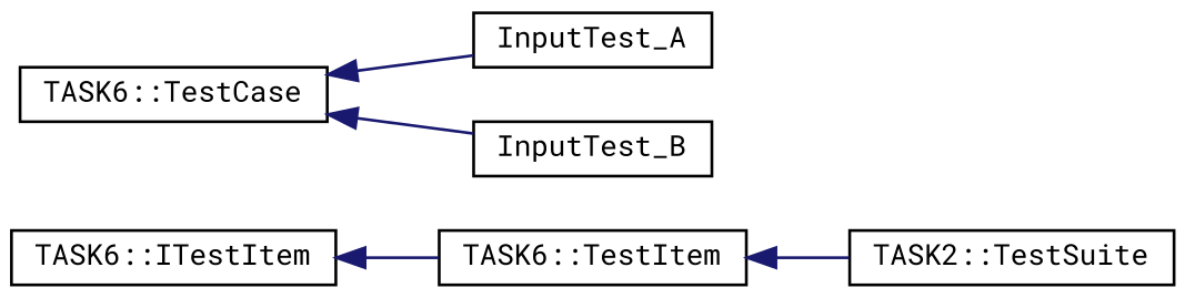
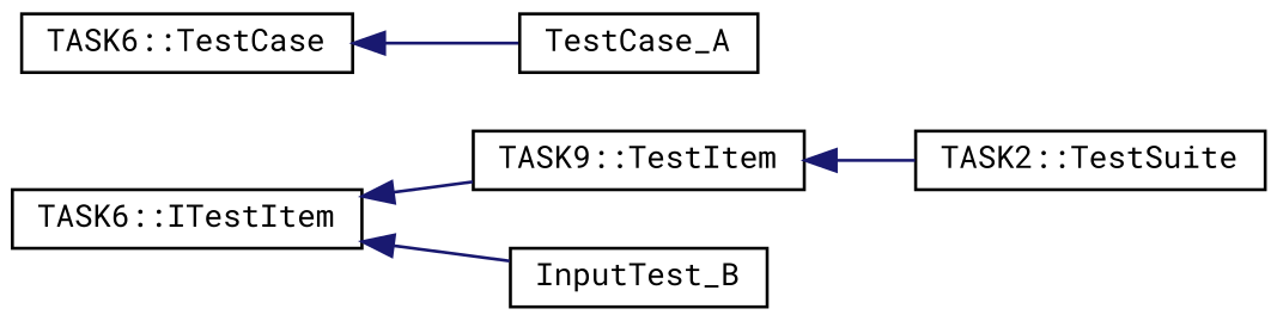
  digraph {
    fontname="Roboto Mono"
    rankdir=LR
    node [color=black fillcolor=white fontname="Roboto Mono" fontsize=10 shape=record style=filled]
    edge [color=midnightblue dir=back fontname="Roboto Mono" fontsize=10 labelfontname=Helvetica labelfontsize=10 style=solid]
    n1 [height=0.2 label="TASK6::ITestItem" width=0.4]
-   n2 [height=0.2 label="TASK6::TestItem" width=0.4]
+   n2 [height=0.2 label="TASK9::TestItem" width=0.4]
    n3 [height=0.2 label="TASK2::TestSuite" width=0.4]
    n4 [height=0.2 label="TASK6::TestCase" width=0.4]
-   n5 [height=0.2 label=InputTest_A width=0.4]
+   n5 [height=0.2 label=TestCase_A width=0.4]
    n6 [height=0.2 label=InputTest_B width=0.4]
    n1 -> n2
    n2 -> n3
    n4 -> n5
-   n4 -> n6
+   n1 -> n6
  }
